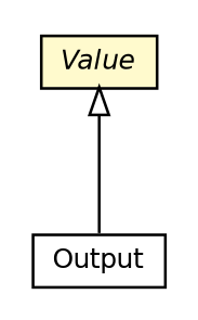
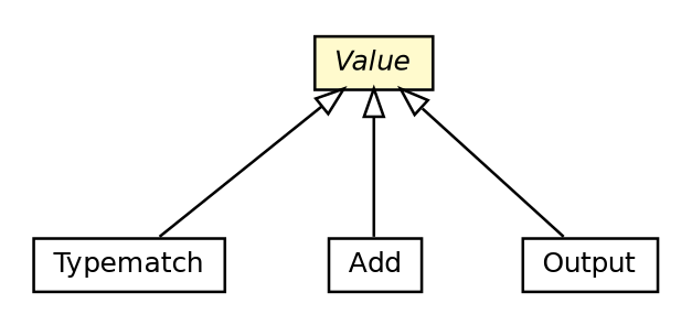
  digraph {
    nodesep=0.25
    ranksep=0.5
    node [fontcolor=black fontname=Helvetica fontsize=10.0 shape=plaintext]
    edge [arrowtail=empty dir=back fontname=Helvetica fontsize=10 headport=p labelfontname=Helvetica labelfontsize=10 tailport=p]
+   n1 [label=<<table title="org.universAAL.utilities.api.service.Typematch" border="0" cellborder="1" cellspacing="0" cellpadding="2" port="p" href="./Typematch.html"> 		<tr><td><table border="0" cellspacing="0" cellpadding="1"> <tr><td align="center" balign="center"> Typematch </td></tr> 		</table></td></tr> 		</table>>]
+   n2 [label=<<table title="org.universAAL.utilities.api.service.Add" border="0" cellborder="1" cellspacing="0" cellpadding="2" port="p" href="./Add.html"> 		<tr><td><table border="0" cellspacing="0" cellpadding="1"> <tr><td align="center" balign="center"> Add </td></tr> 		</table></td></tr> 		</table>>]
    n3 [label=<<table title="org.universAAL.utilities.api.service.Value" border="0" cellborder="1" cellspacing="0" cellpadding="2" port="p" bgcolor="lemonChiffon" href="./Value.html"> 		<tr><td><table border="0" cellspacing="0" cellpadding="1"> <tr><td align="center" balign="center"><font face="Helvetica-Oblique"> Value </font></td></tr> 		</table></td></tr> 		</table>>]
    n4 [label=<<table title="org.universAAL.utilities.api.service.Output" border="0" cellborder="1" cellspacing="0" cellpadding="2" port="p" href="./Output.html"> 		<tr><td><table border="0" cellspacing="0" cellpadding="1"> <tr><td align="center" balign="center"> Output </td></tr> 		</table></td></tr> 		</table>>]
+   n3 -> n1
+   n3 -> n2
    n3 -> n4
  }
